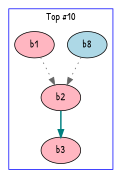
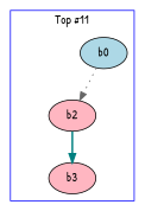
  digraph {
    fontname="Patrick Hand"
    node [fillcolor=lightpink fontname="Patrick Hand" style=filled]
    edge [color=gray40 fontname="Patrick Hand" style=dotted]
-   b0 [fillcolor=lightblue label=b8]
-   b1
+   b0 [fillcolor=lightblue]
    b2
    b3
    subgraph cluster_1 {
      color=blue
-     label="Top #10"
+     label="Top #11"
      b0
-     b1
      b2
      b3
    }
    b0 -> b2
-   b1 -> b2
    b2 -> b3 [color=teal style=bold]
  }
